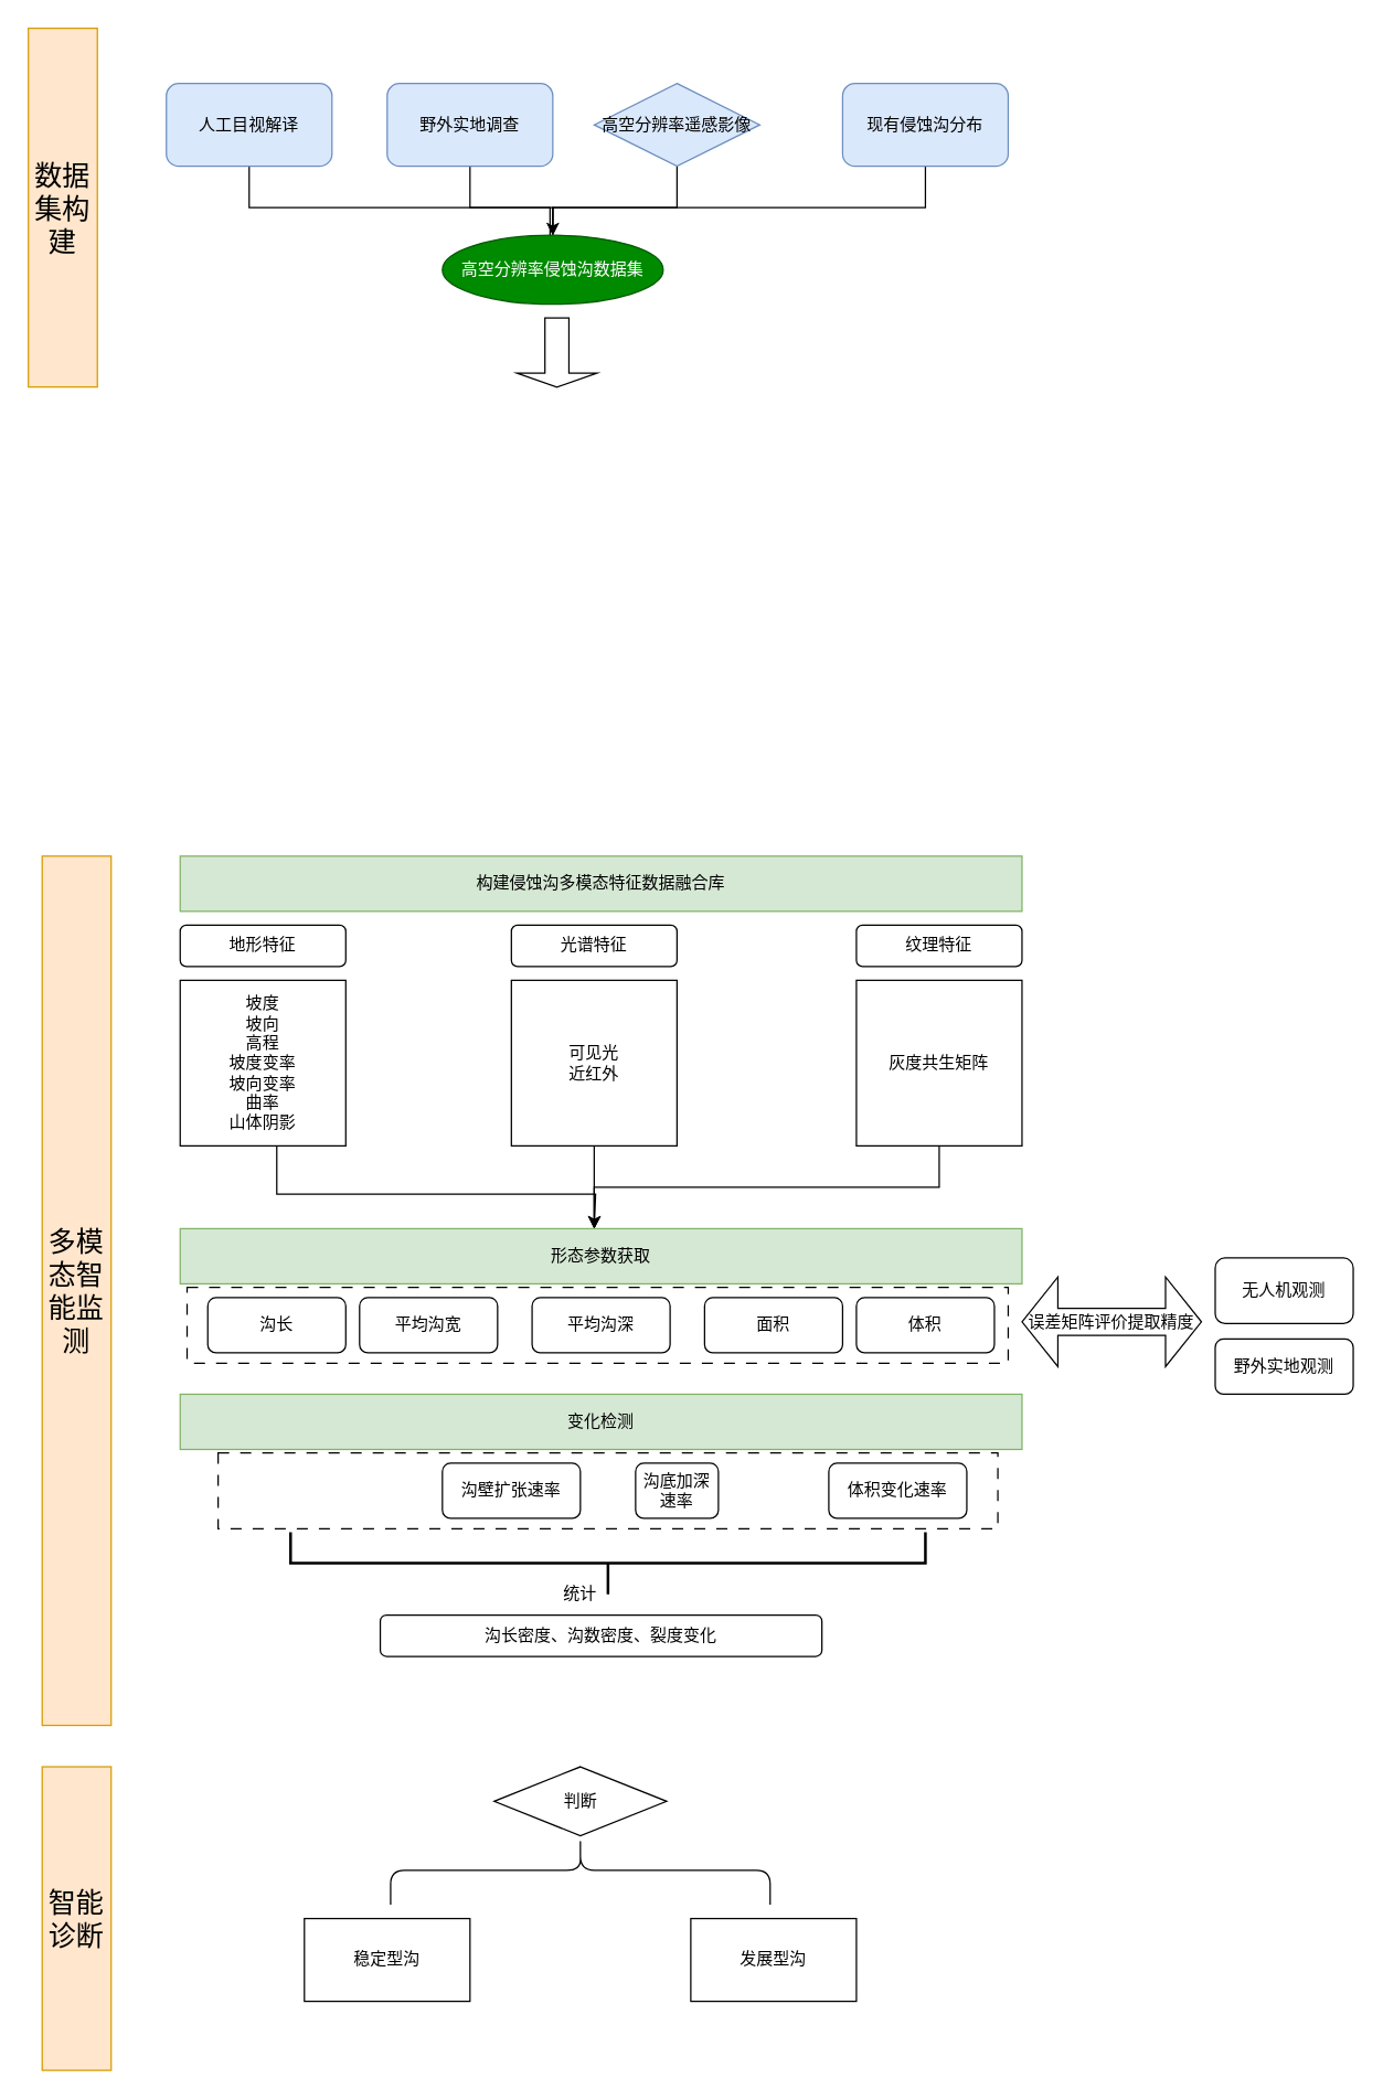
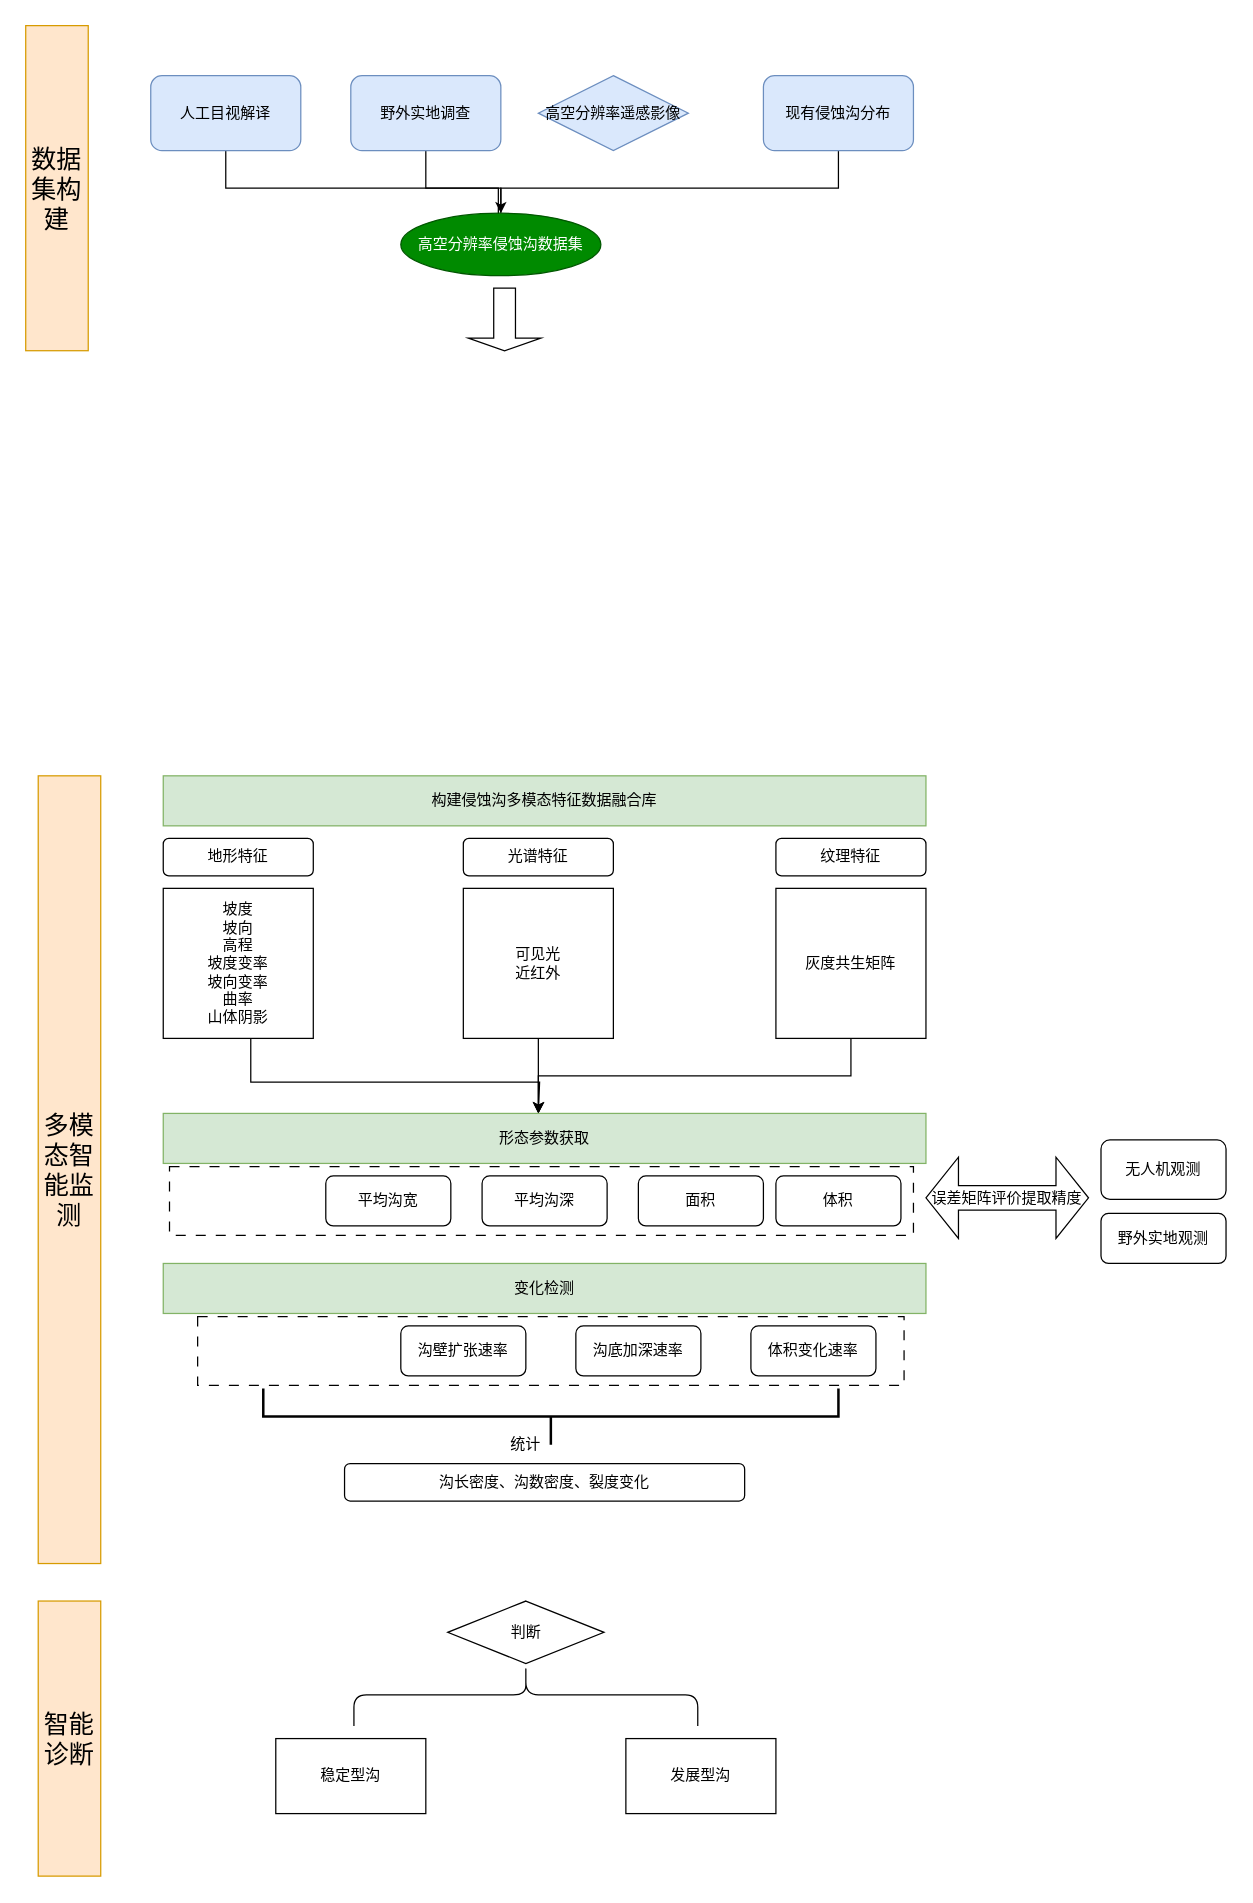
  <mxCell id="0" />
  <mxCell id="1" parent="0" />
  <mxCell id="2" value="&lt;font style=&quot;font-size: 20px;&quot;&gt;数据集构建&lt;/font&gt;" style="rounded=0;whiteSpace=wrap;html=1;fillColor=#ffe6cc;strokeColor=#d79b00;" vertex="1" parent="1"><mxGeometry x="20" y="20" width="50" height="260" as="geometry" /></mxCell>
  <mxCell id="3" value="&lt;font style=&quot;font-size: 20px;&quot;&gt;多模态智能监测&lt;/font&gt;" style="rounded=0;whiteSpace=wrap;html=1;fillColor=#ffe6cc;strokeColor=#d79b00;" vertex="1" parent="1"><mxGeometry x="30" y="620" width="50" height="630" as="geometry" /></mxCell>
  <mxCell id="4" value="&lt;font style=&quot;font-size: 20px;&quot;&gt;智能诊断&lt;/font&gt;" style="rounded=0;whiteSpace=wrap;html=1;fillColor=#ffe6cc;strokeColor=#d79b00;" vertex="1" parent="1"><mxGeometry x="30" y="1280" width="50" height="220" as="geometry" /></mxCell>
  <mxCell id="5" style="edgeStyle=orthogonalEdgeStyle;rounded=0;orthogonalLoop=1;jettySize=auto;html=1;entryX=0.547;entryY=0.015;entryDx=0;entryDy=0;entryPerimeter=0;" edge="1" parent="1" target="13"><mxGeometry relative="1" as="geometry"><mxPoint x="210" y="240" as="targetPoint" /><mxPoint x="180" y="110" as="sourcePoint" /><Array as="points"><mxPoint x="180" y="150" /><mxPoint x="398" y="150" /><mxPoint x="398" y="201" /></Array></mxGeometry></mxCell>
  <mxCell id="6" value="人工目视解译" style="rounded=1;whiteSpace=wrap;html=1;fillColor=#dae8fc;strokeColor=#6c8ebf;" vertex="1" parent="1"><mxGeometry x="120" y="60" width="120" height="60" as="geometry" /></mxCell>
  <mxCell id="7" style="edgeStyle=orthogonalEdgeStyle;rounded=0;orthogonalLoop=1;jettySize=auto;html=1;entryX=0.5;entryY=0;entryDx=0;entryDy=0;endArrow=none;" edge="1" parent="1" source="8" target="13"><mxGeometry relative="1" as="geometry"><Array as="points"><mxPoint x="340" y="150" /><mxPoint x="400" y="150" /></Array></mxGeometry></mxCell>
  <mxCell id="8" value="野外实地调查" style="rounded=1;whiteSpace=wrap;html=1;fillColor=#dae8fc;strokeColor=#6c8ebf;" vertex="1" parent="1"><mxGeometry x="280" y="60" width="120" height="60" as="geometry" /></mxCell>
- <mxCell id="9" style="edgeStyle=orthogonalEdgeStyle;rounded=0;orthogonalLoop=1;jettySize=auto;html=1;" edge="1" parent="1" source="10" target="13"><mxGeometry relative="1" as="geometry"><Array as="points"><mxPoint x="490" y="150" /><mxPoint x="400" y="150" /></Array></mxGeometry></mxCell>
  <mxCell id="10" value="高空分辨率遥感影像" style="rhombus;whiteSpace=wrap;html=1;fillColor=#dae8fc;strokeColor=#6c8ebf;" vertex="1" parent="1"><mxGeometry x="430" y="60" width="120" height="60" as="geometry" /></mxCell>
  <mxCell id="11" style="edgeStyle=orthogonalEdgeStyle;rounded=0;orthogonalLoop=1;jettySize=auto;html=1;entryX=0.5;entryY=0;entryDx=0;entryDy=0;" edge="1" parent="1" source="12" target="13"><mxGeometry relative="1" as="geometry"><Array as="points"><mxPoint x="670" y="150" /><mxPoint x="400" y="150" /></Array></mxGeometry></mxCell>
  <mxCell id="12" value="现有侵蚀沟分布" style="rounded=1;whiteSpace=wrap;html=1;fillColor=#dae8fc;strokeColor=#6c8ebf;" vertex="1" parent="1"><mxGeometry x="610" y="60" width="120" height="60" as="geometry" /></mxCell>
  <mxCell id="13" value="高空分辨率侵蚀沟数据集" style="ellipse;whiteSpace=wrap;html=1;fillColor=#008a00;strokeColor=#005700;fontColor=#ffffff;" vertex="1" parent="1"><mxGeometry x="320" y="170" width="160" height="50" as="geometry" /></mxCell>
  <mxCell id="14" value="构建侵蚀沟多模态特征数据融合库" style="rounded=0;whiteSpace=wrap;html=1;fillColor=#d5e8d4;strokeColor=#82b366;" vertex="1" parent="1"><mxGeometry x="130" y="620" width="610" height="40" as="geometry" /></mxCell>
  <mxCell id="15" value="地形特征" style="rounded=1;whiteSpace=wrap;html=1;" vertex="1" parent="1"><mxGeometry x="130" y="670" width="120" height="30" as="geometry" /></mxCell>
  <mxCell id="16" value="光谱特征" style="rounded=1;whiteSpace=wrap;html=1;" vertex="1" parent="1"><mxGeometry x="370" y="670" width="120" height="30" as="geometry" /></mxCell>
  <mxCell id="17" value="纹理特征" style="rounded=1;whiteSpace=wrap;html=1;" vertex="1" parent="1"><mxGeometry x="620" y="670" width="120" height="30" as="geometry" /></mxCell>
  <mxCell id="18" value="" style="shape=singleArrow;direction=south;whiteSpace=wrap;html=1;" vertex="1" parent="1"><mxGeometry x="374" y="230" width="58" height="50" as="geometry" /></mxCell>
  <mxCell id="19" style="edgeStyle=orthogonalEdgeStyle;rounded=0;orthogonalLoop=1;jettySize=auto;html=1;exitX=0.5;exitY=1;exitDx=0;exitDy=0;" edge="1" parent="1"><mxGeometry relative="1" as="geometry"><mxPoint x="430" y="890" as="targetPoint" /><mxPoint x="200" y="830" as="sourcePoint" /><Array as="points"><mxPoint x="200" y="865" /><mxPoint x="431" y="865" /></Array></mxGeometry></mxCell>
  <mxCell id="20" value="坡度&lt;div&gt;坡向&lt;/div&gt;&lt;div&gt;高程&lt;/div&gt;&lt;div&gt;坡度变率&lt;/div&gt;&lt;div&gt;坡向变率&lt;/div&gt;&lt;div&gt;曲率&lt;/div&gt;&lt;div&gt;山体阴影&lt;/div&gt;" style="whiteSpace=wrap;html=1;aspect=fixed;" vertex="1" parent="1"><mxGeometry x="130" y="710" width="120" height="120" as="geometry" /></mxCell>
  <mxCell id="21" style="edgeStyle=orthogonalEdgeStyle;rounded=0;orthogonalLoop=1;jettySize=auto;html=1;" edge="1" parent="1" source="22"><mxGeometry relative="1" as="geometry"><mxPoint x="430" y="890" as="targetPoint" /></mxGeometry></mxCell>
  <mxCell id="22" value="可见光&lt;div&gt;近红外&lt;/div&gt;" style="whiteSpace=wrap;html=1;aspect=fixed;" vertex="1" parent="1"><mxGeometry x="370" y="710" width="120" height="120" as="geometry" /></mxCell>
  <mxCell id="23" style="edgeStyle=orthogonalEdgeStyle;rounded=0;orthogonalLoop=1;jettySize=auto;html=1;" edge="1" parent="1"><mxGeometry relative="1" as="geometry"><mxPoint x="430" y="890" as="targetPoint" /><mxPoint x="680" y="830" as="sourcePoint" /><Array as="points"><mxPoint x="680" y="860" /><mxPoint x="430" y="860" /></Array></mxGeometry></mxCell>
  <mxCell id="24" value="灰度共生矩阵" style="whiteSpace=wrap;html=1;aspect=fixed;" vertex="1" parent="1"><mxGeometry x="620" y="710" width="120" height="120" as="geometry" /></mxCell>
  <mxCell id="25" value="形态参数获取" style="rounded=0;whiteSpace=wrap;html=1;fillColor=#d5e8d4;strokeColor=#82b366;" vertex="1" parent="1"><mxGeometry x="130" y="890" width="610" height="40" as="geometry" /></mxCell>
- <mxCell id="26" value="沟长" style="rounded=1;whiteSpace=wrap;html=1;" vertex="1" parent="1"><mxGeometry x="150" y="940" width="100" height="40" as="geometry" /></mxCell>
  <mxCell id="27" value="平均沟宽" style="rounded=1;whiteSpace=wrap;html=1;" vertex="1" parent="1"><mxGeometry x="260" y="940" width="100" height="40" as="geometry" /></mxCell>
  <mxCell id="28" value="平均沟深" style="rounded=1;whiteSpace=wrap;html=1;" vertex="1" parent="1"><mxGeometry x="385" y="940" width="100" height="40" as="geometry" /></mxCell>
  <mxCell id="29" value="体积" style="rounded=1;whiteSpace=wrap;html=1;" vertex="1" parent="1"><mxGeometry x="620" y="940" width="100" height="40" as="geometry" /></mxCell>
  <mxCell id="30" value="变化检测" style="rounded=0;whiteSpace=wrap;html=1;fillColor=#d5e8d4;strokeColor=#82b366;" vertex="1" parent="1"><mxGeometry x="130" y="1010" width="610" height="40" as="geometry" /></mxCell>
  <mxCell id="31" value="沟壁扩张速率" style="rounded=1;whiteSpace=wrap;html=1;" vertex="1" parent="1"><mxGeometry x="320" y="1060" width="100" height="40" as="geometry" /></mxCell>
- <mxCell id="32" value="沟底加深速率" style="rounded=1;whiteSpace=wrap;html=1;" vertex="1" parent="1"><mxGeometry x="460" y="1060" width="60" height="40" as="geometry" /></mxCell>
+ <mxCell id="32" value="沟底加深速率" style="rounded=1;whiteSpace=wrap;html=1;" vertex="1" parent="1"><mxGeometry x="460" y="1060" width="100" height="40" as="geometry" /></mxCell>
  <mxCell id="33" value="" style="strokeWidth=2;html=1;shape=mxgraph.flowchart.annotation_2;align=left;labelPosition=right;pointerEvents=1;direction=north;" vertex="1" parent="1"><mxGeometry x="210" y="1110" width="460" height="45" as="geometry" /></mxCell>
  <mxCell id="34" value="沟长密度、沟数密度、裂度变化" style="rounded=1;whiteSpace=wrap;html=1;" vertex="1" parent="1"><mxGeometry x="275" y="1170" width="320" height="30" as="geometry" /></mxCell>
  <mxCell id="35" value="体积变化速率" style="rounded=1;whiteSpace=wrap;html=1;" vertex="1" parent="1"><mxGeometry x="600" y="1060" width="100" height="40" as="geometry" /></mxCell>
  <mxCell id="36" value="统计" style="text;strokeColor=none;align=center;fillColor=none;html=1;verticalAlign=middle;whiteSpace=wrap;rounded=0;" vertex="1" parent="1"><mxGeometry x="390" y="1140" width="60" height="30" as="geometry" /></mxCell>
  <mxCell id="37" value="面积" style="rounded=1;whiteSpace=wrap;html=1;" vertex="1" parent="1"><mxGeometry x="510" y="940" width="100" height="40" as="geometry" /></mxCell>
  <mxCell id="38" value="" style="shape=curlyBracket;whiteSpace=wrap;html=1;rounded=1;labelPosition=left;verticalLabelPosition=middle;align=right;verticalAlign=middle;size=0.5;direction=south;" vertex="1" parent="1"><mxGeometry x="282.5" y="1330" width="275" height="50" as="geometry" /></mxCell>
  <mxCell id="39" value="判断" style="rhombus;whiteSpace=wrap;html=1;" vertex="1" parent="1"><mxGeometry x="357.5" y="1280" width="125" height="50" as="geometry" /></mxCell>
  <mxCell id="40" value="稳定型沟" style="rounded=0;whiteSpace=wrap;html=1;" vertex="1" parent="1"><mxGeometry x="220" y="1390" width="120" height="60" as="geometry" /></mxCell>
  <mxCell id="41" value="发展型沟" style="rounded=0;whiteSpace=wrap;html=1;" vertex="1" parent="1"><mxGeometry x="500" y="1390" width="120" height="60" as="geometry" /></mxCell>
  <mxCell id="42" value="" style="verticalLabelPosition=bottom;verticalAlign=top;html=1;shape=mxgraph.basic.rect;fillColor2=none;strokeWidth=1;size=20;indent=5;fillStyle=cross-hatch;fillColor=none;dashed=1;dashPattern=8 8;" vertex="1" parent="1"><mxGeometry x="157.5" y="1052.5" width="565" height="55" as="geometry" /></mxCell>
  <mxCell id="43" value="" style="verticalLabelPosition=bottom;verticalAlign=top;html=1;shape=mxgraph.basic.rect;fillColor2=none;strokeWidth=1;size=20;indent=5;fillStyle=cross-hatch;fillColor=none;dashed=1;dashPattern=8 8;" vertex="1" parent="1"><mxGeometry x="135" y="932.5" width="595" height="55" as="geometry" /></mxCell>
  <mxCell id="44" value="误差矩阵评价提取精度" style="shape=doubleArrow;whiteSpace=wrap;html=1;" vertex="1" parent="1"><mxGeometry x="740" y="925" width="130" height="65" as="geometry" /></mxCell>
  <mxCell id="45" value="无人机观测" style="rounded=1;whiteSpace=wrap;html=1;" vertex="1" parent="1"><mxGeometry x="880" y="911.25" width="100" height="47.5" as="geometry" /></mxCell>
  <mxCell id="46" value="野外实地观测" style="rounded=1;whiteSpace=wrap;html=1;" vertex="1" parent="1"><mxGeometry x="880" y="970" width="100" height="40" as="geometry" /></mxCell>
